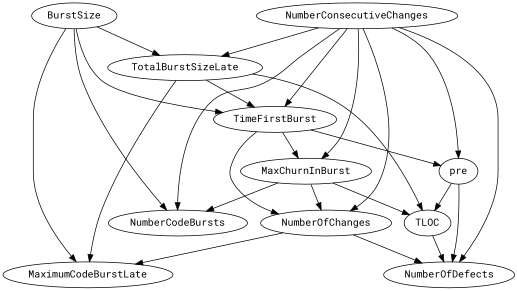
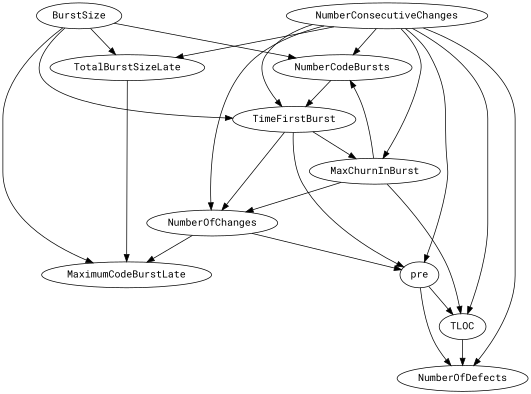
  digraph {
    fontname="Roboto Mono"
    node [fontname="Roboto Mono"]
    edge [fontname="Roboto Mono"]
    TLOC
    NumberOfDefects
    NumberOfChanges
    pre
    MaximumCodeBurstLate
    MaxChurnInBurst
    NumberCodeBursts
    BurstSize
    TotalBurstSizeLate
    TimeFirstBurst
    NumberConsecutiveChanges
    TLOC -> NumberOfDefects
-   NumberOfChanges -> NumberOfDefects
+   NumberOfChanges -> pre
    NumberOfChanges -> MaximumCodeBurstLate
    pre -> TLOC
    pre -> NumberOfDefects
    MaxChurnInBurst -> TLOC
    MaxChurnInBurst -> NumberOfChanges
    MaxChurnInBurst -> NumberCodeBursts
    BurstSize -> MaximumCodeBurstLate
    BurstSize -> NumberCodeBursts
    BurstSize -> TotalBurstSizeLate
    BurstSize -> TimeFirstBurst
    TotalBurstSizeLate -> MaximumCodeBurstLate
-   TotalBurstSizeLate -> TimeFirstBurst
+   NumberCodeBursts -> TimeFirstBurst
    TimeFirstBurst -> NumberOfChanges
    TimeFirstBurst -> pre
    TimeFirstBurst -> MaxChurnInBurst
-   TotalBurstSizeLate -> TLOC
+   NumberConsecutiveChanges -> TLOC
    NumberConsecutiveChanges -> NumberOfDefects
    NumberConsecutiveChanges -> NumberOfChanges
    NumberConsecutiveChanges -> pre
    NumberConsecutiveChanges -> MaxChurnInBurst
    NumberConsecutiveChanges -> NumberCodeBursts
    NumberConsecutiveChanges -> TotalBurstSizeLate
    NumberConsecutiveChanges -> TimeFirstBurst
  }
